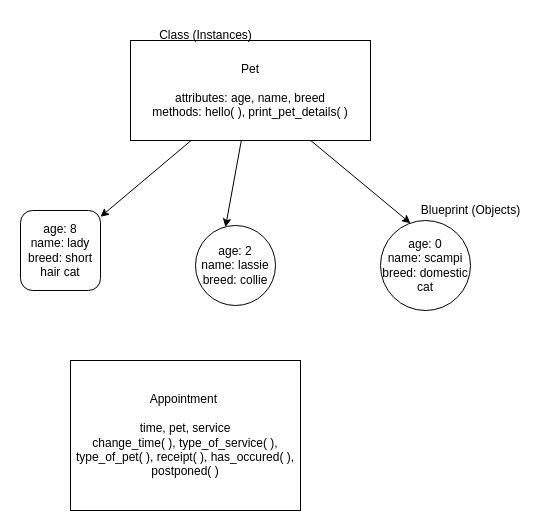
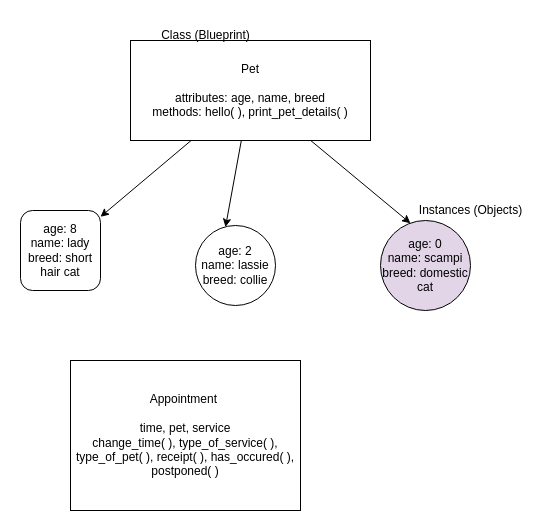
  <mxCell id="0" />
  <mxCell id="1" parent="0" />
  <mxCell id="2" style="edgeStyle=none;html=1;" edge="1" parent="1" source="5" target="6"><mxGeometry relative="1" as="geometry" /></mxCell>
  <mxCell id="3" style="edgeStyle=none;html=1;entryX=0.375;entryY=0.019;entryDx=0;entryDy=0;entryPerimeter=0;" edge="1" parent="1" source="5" target="7"><mxGeometry relative="1" as="geometry" /></mxCell>
  <mxCell id="4" style="edgeStyle=none;html=1;entryX=0.333;entryY=0.031;entryDx=0;entryDy=0;entryPerimeter=0;" edge="1" parent="1" source="5" target="8"><mxGeometry relative="1" as="geometry" /></mxCell>
  <mxCell id="5" value="Pet&lt;br&gt;&lt;br&gt;attributes: age, name, breed&lt;br&gt;methods: hello( ), print_pet_details( )" style="whiteSpace=wrap;html=1;" vertex="1" parent="1"><mxGeometry x="130" y="40" width="240" height="100" as="geometry" /></mxCell>
  <mxCell id="6" value="age: 8&lt;br&gt;name: lady&lt;br&gt;breed: short hair cat" style="whiteSpace=wrap;html=1;rounded=1;" vertex="1" parent="1"><mxGeometry x="20" y="210" width="80" height="80" as="geometry" /></mxCell>
  <mxCell id="7" value="age: 2&lt;br&gt;name: lassie&lt;br&gt;breed: collie" style="ellipse;whiteSpace=wrap;html=1;" vertex="1" parent="1"><mxGeometry x="195" y="225" width="80" height="80" as="geometry" /></mxCell>
- <mxCell id="8" value="age: 0&lt;br&gt;name: scampi&lt;br&gt;breed: domestic cat" style="ellipse;whiteSpace=wrap;html=1;" vertex="1" parent="1"><mxGeometry x="380" y="220" width="90" height="90" as="geometry" /></mxCell>
- <mxCell id="9" value="Class (Instances)" style="text;html=1;align=center;verticalAlign=middle;resizable=0;points=[];autosize=1;strokeColor=none;fillColor=none;" vertex="1" parent="1"><mxGeometry x="150" y="20" width="110" height="30" as="geometry" /></mxCell>
- <mxCell id="10" value="Blueprint (Objects)" style="text;html=1;align=center;verticalAlign=middle;resizable=0;points=[];autosize=1;strokeColor=none;fillColor=none;" vertex="1" parent="1"><mxGeometry x="405" y="195" width="130" height="30" as="geometry" /></mxCell>
+ <mxCell id="8" value="age: 0&lt;br&gt;name: scampi&lt;br&gt;breed: domestic cat" style="ellipse;whiteSpace=wrap;html=1;fillColor=#e1d5e7;" vertex="1" parent="1"><mxGeometry x="380" y="220" width="90" height="90" as="geometry" /></mxCell>
+ <mxCell id="9" value="Class (Blueprint)" style="text;html=1;align=center;verticalAlign=middle;resizable=0;points=[];autosize=1;strokeColor=none;fillColor=none;" vertex="1" parent="1"><mxGeometry x="150" y="20" width="110" height="30" as="geometry" /></mxCell>
+ <mxCell id="10" value="Instances (Objects)" style="text;html=1;align=center;verticalAlign=middle;resizable=0;points=[];autosize=1;strokeColor=none;fillColor=none;" vertex="1" parent="1"><mxGeometry x="405" y="195" width="130" height="30" as="geometry" /></mxCell>
  <mxCell id="11" value="Appointment&amp;nbsp;&lt;br&gt;&lt;br&gt;time, pet, service&lt;br&gt;change_time( ), type_of_service( ), type_of_pet( ), receipt( ), has_occured( ), postponed( )" style="whiteSpace=wrap;html=1;" vertex="1" parent="1"><mxGeometry x="70" y="360" width="230" height="150" as="geometry" /></mxCell>
